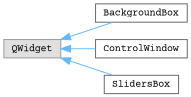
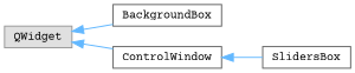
  digraph {
    fontname="Courier Prime"
    rankdir=LR
    node [color=grey40 fillcolor=white fontname="Courier Prime" fontsize=10 shape=box style=filled]
    edge [color=steelblue1 dir=back fontname="Courier Prime" fontsize=10 labelfontname=Helvetica labelfontsize=10 style=solid]
    n1 [color=grey60 fillcolor="#E0E0E0" height=0.2 label=QWidget width=0.4]
    n2 [height=0.2 label=BackgroundBox width=0.4]
    n3 [height=0.2 label=ControlWindow width=0.4]
    n4 [height=0.2 label=SlidersBox width=0.4]
    n1 -> n2
    n1 -> n3
-   n1 -> n4
+   n3 -> n4
  }
